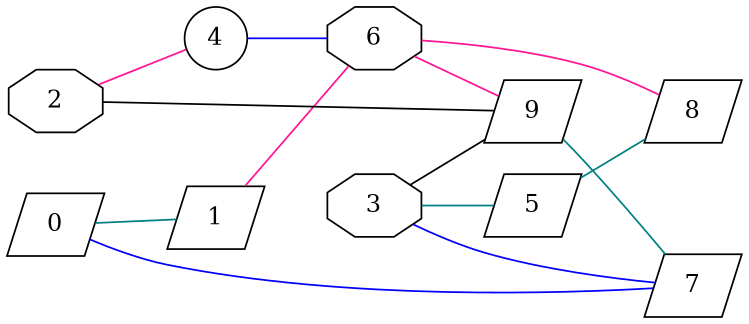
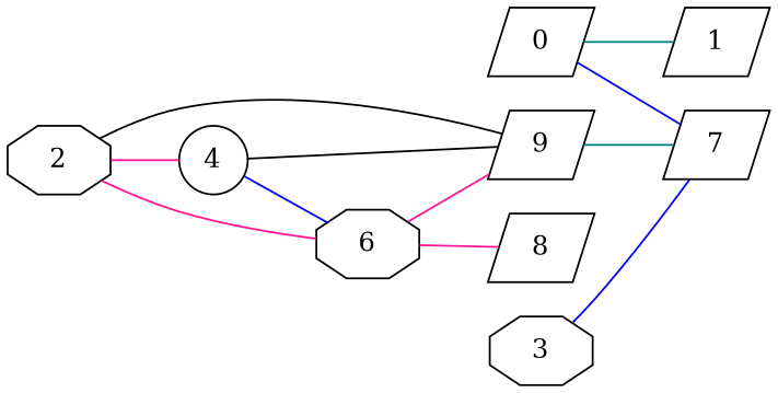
  graph {
    rankdir=LR
    node [shape=parallelogram]
    edge [color=teal]
    0
    1
    7
    6 [shape=octagon]
    9
    8
    2 [shape=octagon]
    4 [shape=circle]
    3 [shape=octagon]
-   5
    0 -- 1
    0 -- 7 [color=blue]
-   1 -- 6 [color=deeppink]
+   2 -- 6 [color=deeppink]
    6 -- 9 [color=deeppink]
    6 -- 8 [color=deeppink]
    9 -- 7
    2 -- 9 [color=black]
    2 -- 4 [color=deeppink]
    4 -- 6 [color=blue]
    3 -- 7 [color=blue]
-   3 -- 9 [color=black]
-   3 -- 5
-   5 -- 8
+   4 -- 9 [color=black]
  }
